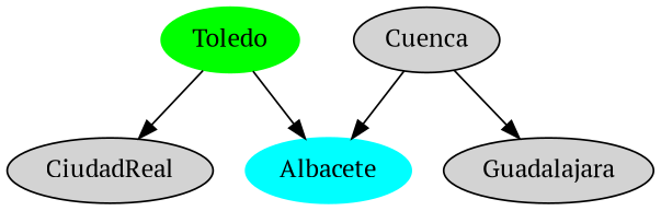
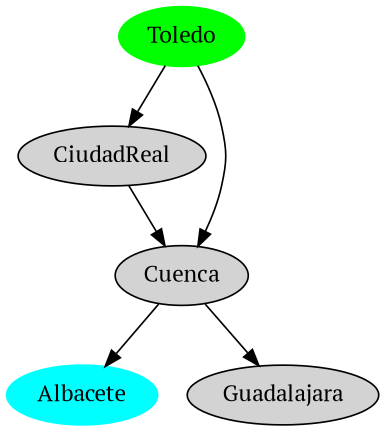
  strict digraph {
    fontname="PT Serif"
    node [fontname="PT Serif" style=filled]
    edge [fontname="PT Serif"]
    n1 [color=green label=Toledo]
    n2 [label=CiudadReal]
    n3 [label=Cuenca]
    n4 [color=cyan label=Albacete]
    n5 [label=Guadalajara]
    n1 -> n2
-   n1 -> n4
+   n1 -> n3
+   n2 -> n3
    n3 -> n4
    n3 -> n5
  }
